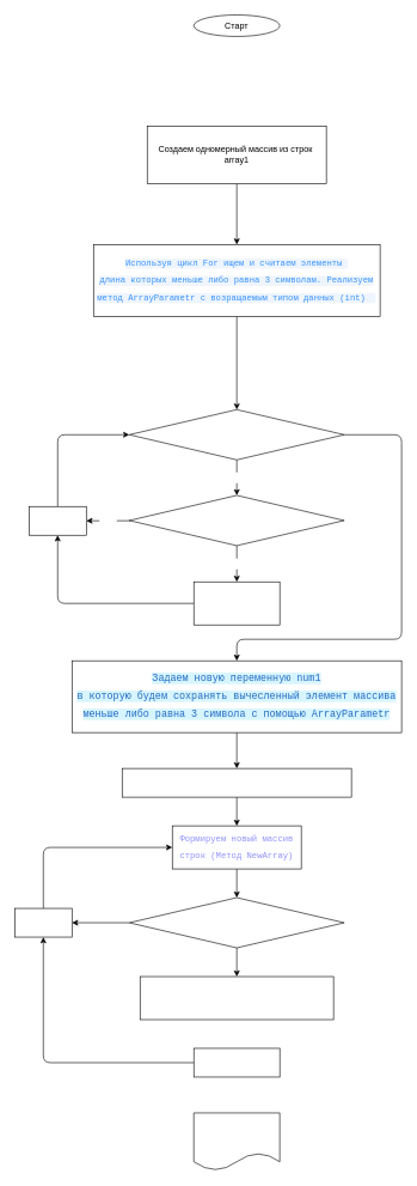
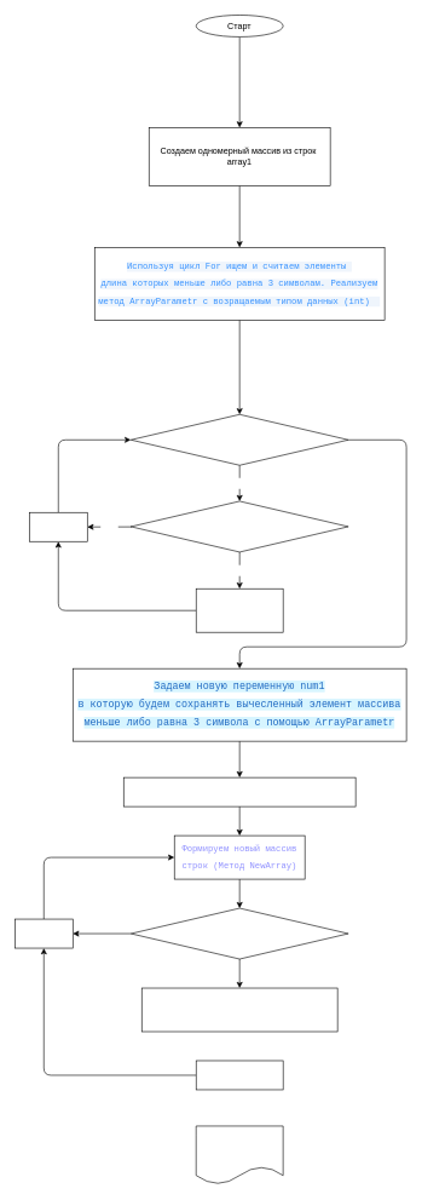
  <mxCell id="0" />
  <mxCell id="1" parent="0" />
+ <mxCell id="2" value="" style="edgeStyle=none;html=1;" parent="1" source="3" target="5" edge="1"><mxGeometry relative="1" as="geometry" /></mxCell>
  <mxCell id="3" value="Старт" style="ellipse;whiteSpace=wrap;html=1;" parent="1" vertex="1"><mxGeometry x="270" y="20" width="120" height="30" as="geometry" /></mxCell>
  <mxCell id="4" value="" style="edgeStyle=none;html=1;fontSize=14;fontColor=#FFFFFF;entryX=0.5;entryY=0;entryDx=0;entryDy=0;" parent="1" source="5" edge="1"><mxGeometry relative="1" as="geometry"><mxPoint x="330" y="340" as="targetPoint" /></mxGeometry></mxCell>
  <mxCell id="5" value="Создаем одномерный массив из строк&amp;nbsp; array1" style="rounded=0;whiteSpace=wrap;html=1;" parent="1" vertex="1"><mxGeometry x="205" y="175" width="250" height="80" as="geometry" /></mxCell>
  <mxCell id="6" value="" style="edgeStyle=none;html=1;fontSize=12;fontColor=#FFFFFF;" parent="1" source="7" target="10" edge="1"><mxGeometry relative="1" as="geometry" /></mxCell>
  <mxCell id="7" value="&lt;div style=&quot;font-family: consolas, &amp;quot;courier new&amp;quot;, monospace; line-height: 24px;&quot;&gt;&lt;div style=&quot;line-height: 24px;&quot;&gt;&lt;span style=&quot;background-color: rgb(239, 245, 252);&quot;&gt;&lt;font color=&quot;#3390ff&quot;&gt;Используя цикл For&lt;/font&gt;&lt;/span&gt;&lt;span style=&quot;color: rgb(51, 144, 255); background-color: rgb(239, 245, 252);&quot;&gt;&amp;nbsp;ищем и считаем элементы&amp;nbsp;&lt;/span&gt;&lt;/div&gt;&lt;div style=&quot;line-height: 24px;&quot;&gt;&lt;span style=&quot;background-color: rgb(239, 245, 252);&quot;&gt;&lt;font color=&quot;#3390ff&quot;&gt;длина которых меньше либо равна 3 символам. Реализуем метод ArrayParametr с возращаемым типом данных (int)&amp;nbsp;&amp;nbsp;&lt;/font&gt;&lt;/span&gt;&lt;/div&gt;&lt;/div&gt;" style="rounded=0;whiteSpace=wrap;html=1;" parent="1" vertex="1"><mxGeometry x="130" y="340" width="400" height="100" as="geometry" /></mxCell>
  <mxCell id="8" value="ДА" style="edgeStyle=none;html=1;fontSize=12;fontColor=#FFFFFF;" parent="1" source="10" target="13" edge="1"><mxGeometry relative="1" as="geometry"><Array as="points"><mxPoint x="330" y="670" /></Array></mxGeometry></mxCell>
  <mxCell id="9" style="edgeStyle=none;html=1;exitX=1;exitY=0.5;exitDx=0;exitDy=0;entryX=0.5;entryY=0;entryDx=0;entryDy=0;fontSize=12;fontColor=#FFFFFF;" parent="1" source="10" target="19" edge="1"><mxGeometry relative="1" as="geometry"><Array as="points"><mxPoint x="560" y="605" /><mxPoint x="560" y="890" /><mxPoint x="330" y="890" /></Array></mxGeometry></mxCell>
  <mxCell id="10" value="Условие пока&lt;br&gt;i &amp;lt; длина массива Array&amp;nbsp;" style="rhombus;whiteSpace=wrap;html=1;labelBackgroundColor=none;fontSize=12;fontColor=#FFFFFF;" parent="1" vertex="1"><mxGeometry x="180" y="570" width="300" height="70" as="geometry" /></mxCell>
  <mxCell id="11" value="Да" style="edgeStyle=none;html=1;fontSize=12;fontColor=#FFFFFF;" parent="1" source="13" target="15" edge="1"><mxGeometry relative="1" as="geometry" /></mxCell>
  <mxCell id="12" value="НЕТ" style="edgeStyle=none;html=1;fontSize=12;fontColor=#FFFFFF;" parent="1" source="13" target="17" edge="1"><mxGeometry relative="1" as="geometry" /></mxCell>
  <mxCell id="13" value="Array[ i ] &amp;lt;= length" style="rhombus;whiteSpace=wrap;html=1;labelBackgroundColor=none;fontSize=12;fontColor=#FFFFFF;" parent="1" vertex="1"><mxGeometry x="180" y="689.5" width="300" height="70" as="geometry" /></mxCell>
  <mxCell id="14" style="edgeStyle=none;html=1;exitX=0;exitY=0.5;exitDx=0;exitDy=0;entryX=0.5;entryY=1;entryDx=0;entryDy=0;fontSize=12;fontColor=#FFFFFF;" parent="1" source="15" target="17" edge="1"><mxGeometry relative="1" as="geometry"><Array as="points"><mxPoint x="80" y="840" /></Array></mxGeometry></mxCell>
  <mxCell id="15" value="result = result +1" style="rounded=0;whiteSpace=wrap;html=1;labelBackgroundColor=none;fontSize=12;fontColor=#FFFFFF;" parent="1" vertex="1"><mxGeometry x="270" y="810" width="120" height="60" as="geometry" /></mxCell>
  <mxCell id="16" style="edgeStyle=none;html=1;exitX=0.5;exitY=0;exitDx=0;exitDy=0;entryX=0;entryY=0.5;entryDx=0;entryDy=0;fontSize=12;fontColor=#FFFFFF;" parent="1" source="17" target="10" edge="1"><mxGeometry relative="1" as="geometry"><Array as="points"><mxPoint x="80" y="605" /></Array></mxGeometry></mxCell>
  <mxCell id="17" value="i = i+1" style="rounded=0;whiteSpace=wrap;html=1;labelBackgroundColor=none;fontSize=12;fontColor=#FFFFFF;" parent="1" vertex="1"><mxGeometry x="40" y="705" width="80" height="40" as="geometry" /></mxCell>
  <mxCell id="18" value="" style="edgeStyle=none;html=1;fontSize=12;fontColor=#FFFFFF;" parent="1" source="19" target="21" edge="1"><mxGeometry relative="1" as="geometry" /></mxCell>
  <mxCell id="19" value="&lt;div style=&quot;font-family: consolas, &amp;quot;courier new&amp;quot;, monospace; line-height: 24px;&quot;&gt;&lt;font color=&quot;#1f69c2&quot; style=&quot;font-size: 14px; background-color: rgb(215, 245, 255);&quot;&gt;Задаем новую переменную num1&lt;/font&gt;&lt;/div&gt;&lt;div style=&quot;font-family: consolas, &amp;quot;courier new&amp;quot;, monospace; line-height: 24px;&quot;&gt;&lt;font style=&quot;&quot; color=&quot;#1f69c2&quot;&gt;&lt;font style=&quot;font-size: 14px; background-color: rgb(215, 245, 255);&quot;&gt;в которую будем сохранять вычесленный элемент массива меньше либо равна 3 символа с помощью ArrayParametr&lt;/font&gt;&lt;/font&gt;&lt;/div&gt;" style="rounded=0;whiteSpace=wrap;html=1;labelBackgroundColor=none;fontSize=12;fontColor=#FFFFFF;" parent="1" vertex="1"><mxGeometry x="100" y="920" width="460" height="100" as="geometry" /></mxCell>
  <mxCell id="20" value="" style="edgeStyle=none;html=1;fontSize=14;fontColor=#FFFFFF;" parent="1" source="21" target="23" edge="1"><mxGeometry relative="1" as="geometry" /></mxCell>
  <mxCell id="21" value="Задаем новый массив строк , в который будем выводит найденые элементы." style="rounded=0;whiteSpace=wrap;html=1;labelBackgroundColor=none;fontSize=12;fontColor=#FFFFFF;" parent="1" vertex="1"><mxGeometry x="170" y="1070" width="320" height="40" as="geometry" /></mxCell>
  <mxCell id="22" value="" style="edgeStyle=none;html=1;fontSize=14;fontColor=#FFFFFF;" parent="1" source="23" target="26" edge="1"><mxGeometry relative="1" as="geometry" /></mxCell>
  <mxCell id="23" value="&lt;div style=&quot;font-family: consolas, &amp;quot;courier new&amp;quot;, monospace; line-height: 24px;&quot;&gt;&lt;div style=&quot;line-height: 24px;&quot;&gt;&lt;span style=&quot;background-color: rgb(255, 255, 255);&quot;&gt;&lt;font color=&quot;#8f90ff&quot;&gt;Формируем новый массив строк (Метод NewArray)&lt;/font&gt;&lt;/span&gt;&lt;/div&gt;&lt;/div&gt;" style="rounded=0;whiteSpace=wrap;html=1;" parent="1" vertex="1"><mxGeometry x="240" y="1150" width="180" height="60" as="geometry" /></mxCell>
  <mxCell id="24" value="" style="edgeStyle=none;html=1;fontSize=14;fontColor=#FFFFFF;" parent="1" source="26" target="28" edge="1"><mxGeometry relative="1" as="geometry" /></mxCell>
  <mxCell id="25" value="" style="edgeStyle=none;html=1;fontSize=14;fontColor=#FFFFFF;" parent="1" source="26" target="29" edge="1"><mxGeometry relative="1" as="geometry" /></mxCell>
  <mxCell id="26" value="Array[ i ] &amp;lt;= length" style="rhombus;whiteSpace=wrap;html=1;labelBackgroundColor=none;fontSize=12;fontColor=#FFFFFF;" parent="1" vertex="1"><mxGeometry x="180" y="1250" width="300" height="70" as="geometry" /></mxCell>
  <mxCell id="27" style="edgeStyle=none;html=1;exitX=0.5;exitY=0;exitDx=0;exitDy=0;entryX=0;entryY=0.5;entryDx=0;entryDy=0;fontSize=14;fontColor=#FFFFFF;" parent="1" source="28" target="23" edge="1"><mxGeometry relative="1" as="geometry"><Array as="points"><mxPoint x="60" y="1180" /></Array></mxGeometry></mxCell>
  <mxCell id="28" value="i = i+1" style="rounded=0;whiteSpace=wrap;html=1;labelBackgroundColor=none;fontSize=12;fontColor=#FFFFFF;" parent="1" vertex="1"><mxGeometry x="20" y="1265" width="80" height="40" as="geometry" /></mxCell>
  <mxCell id="29" value="NewArray[temp] = array[i]" style="rounded=0;whiteSpace=wrap;html=1;labelBackgroundColor=none;fontSize=14;fontColor=#FFFFFF;" parent="1" vertex="1"><mxGeometry x="195" y="1360" width="270" height="60" as="geometry" /></mxCell>
  <mxCell id="30" style="edgeStyle=none;html=1;exitX=0;exitY=0.5;exitDx=0;exitDy=0;entryX=0.5;entryY=1;entryDx=0;entryDy=0;fontSize=14;fontColor=#FFFFFF;" parent="1" source="31" target="28" edge="1"><mxGeometry relative="1" as="geometry"><Array as="points"><mxPoint x="60" y="1480" /></Array></mxGeometry></mxCell>
  <mxCell id="31" value="&lt;span&gt;temp =&amp;nbsp;&lt;/span&gt;temp + 1" style="rounded=0;whiteSpace=wrap;html=1;labelBackgroundColor=none;fontSize=14;fontColor=#FFFFFF;" parent="1" vertex="1"><mxGeometry x="270" y="1460" width="120" height="40" as="geometry" /></mxCell>
  <mxCell id="32" value="Печать" style="shape=document;whiteSpace=wrap;html=1;boundedLbl=1;labelBackgroundColor=none;fontSize=14;fontColor=#FFFFFF;" parent="1" vertex="1"><mxGeometry x="270" y="1550" width="120" height="80" as="geometry" /></mxCell>
